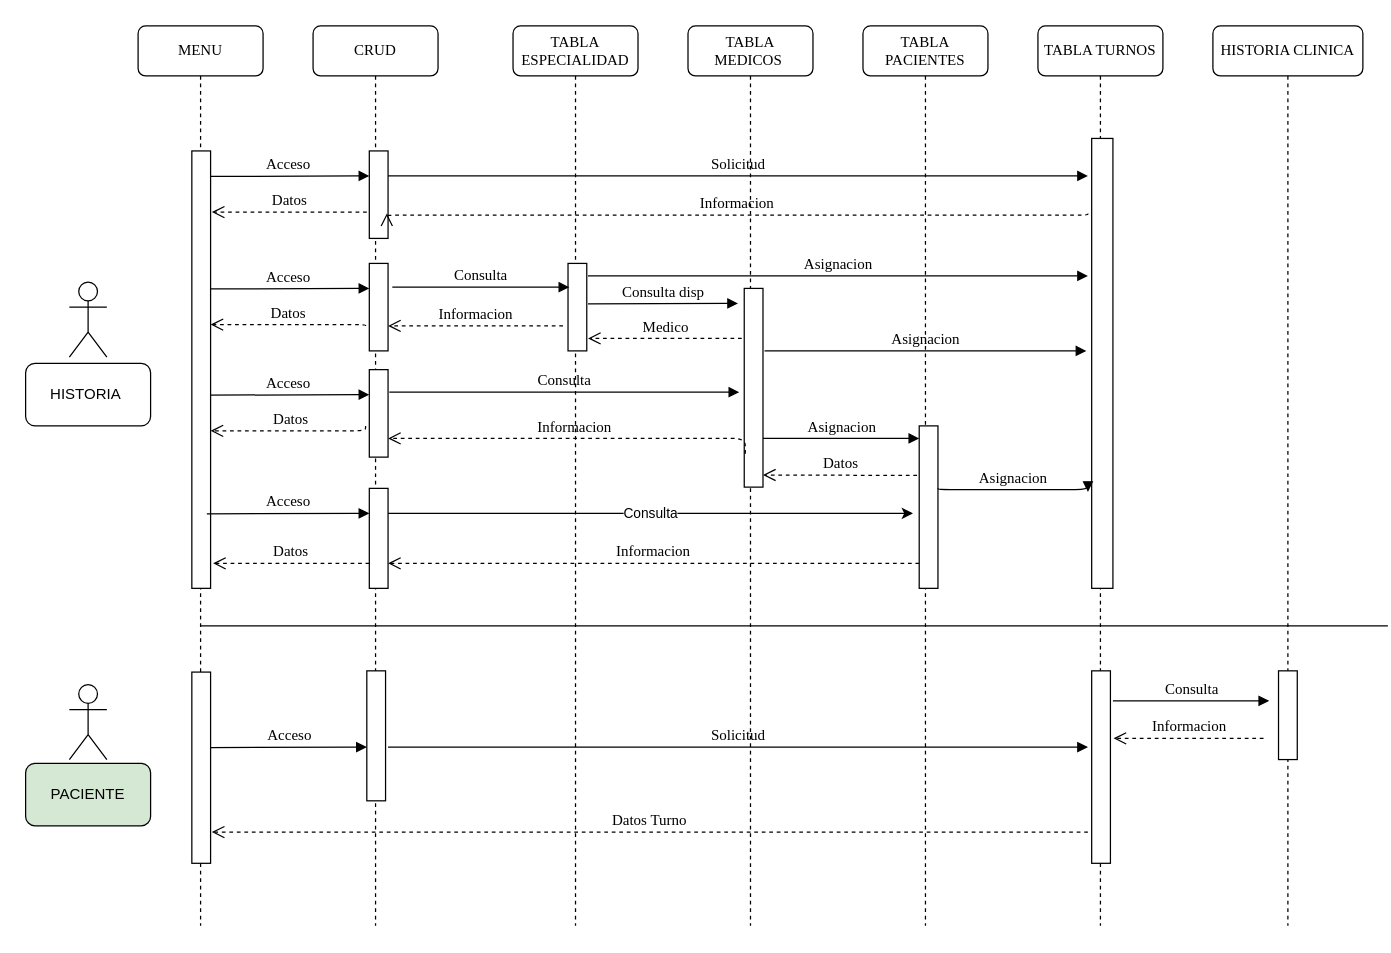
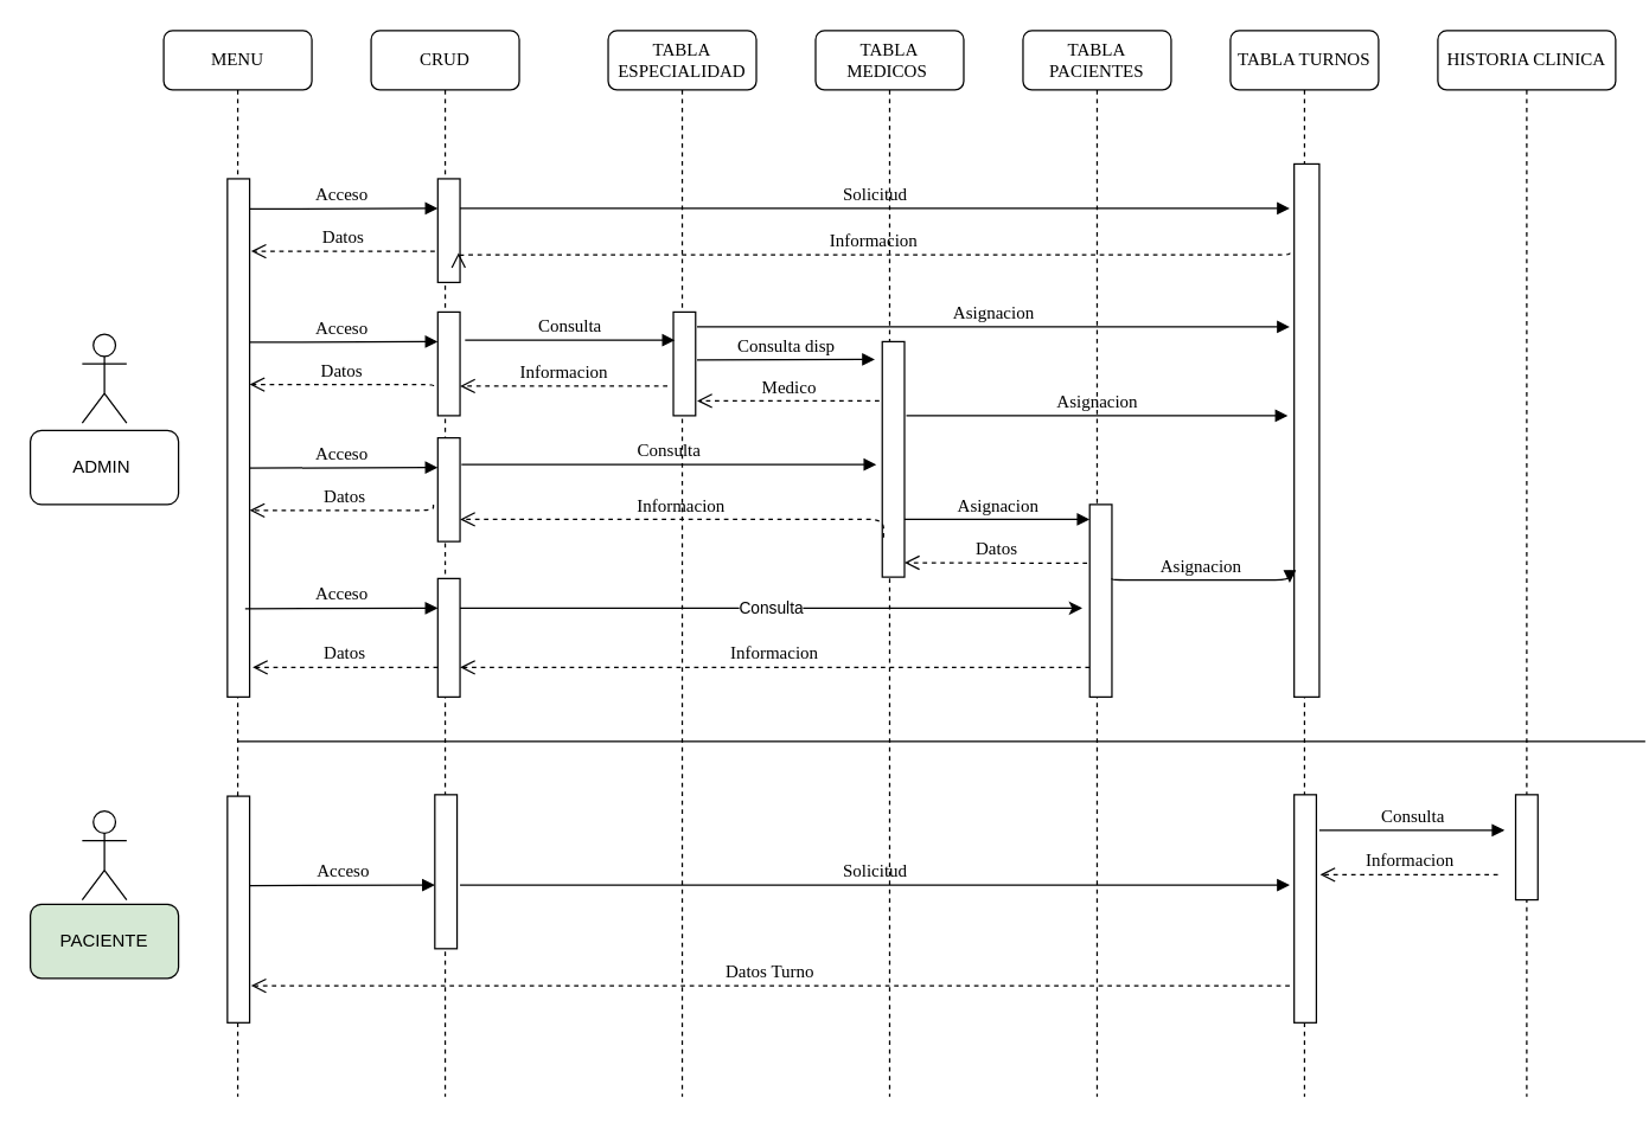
  <mxCell id="0" />
  <mxCell id="1" parent="0" />
  <mxCell id="2" value="CRUD" style="shape=umlLifeline;perimeter=lifelinePerimeter;whiteSpace=wrap;html=1;container=1;collapsible=0;recursiveResize=0;outlineConnect=0;rounded=1;shadow=0;comic=0;labelBackgroundColor=none;strokeWidth=1;fontFamily=Verdana;fontSize=12;align=center;" parent="1" vertex="1"><mxGeometry x="250" y="20" width="100" height="720" as="geometry" /></mxCell>
  <mxCell id="3" value="" style="html=1;points=[];perimeter=orthogonalPerimeter;rounded=0;shadow=0;comic=0;labelBackgroundColor=none;strokeWidth=1;fontFamily=Verdana;fontSize=12;align=center;" parent="2" vertex="1"><mxGeometry x="45" y="190" width="15" height="70" as="geometry" /></mxCell>
  <mxCell id="4" value="" style="html=1;points=[];perimeter=orthogonalPerimeter;rounded=0;shadow=0;comic=0;labelBackgroundColor=none;strokeWidth=1;fontFamily=Verdana;fontSize=12;align=center;" parent="2" vertex="1"><mxGeometry x="43" y="516" width="15" height="104" as="geometry" /></mxCell>
  <mxCell id="5" value="Acceso" style="html=1;verticalAlign=bottom;endArrow=block;entryX=0;entryY=0;labelBackgroundColor=none;fontFamily=Verdana;fontSize=12;edgeStyle=elbowEdgeStyle;elbow=vertical;" parent="2" edge="1"><mxGeometry relative="1" as="geometry"><mxPoint x="-85" y="210.412" as="sourcePoint" /><mxPoint x="45" y="210" as="targetPoint" /></mxGeometry></mxCell>
  <mxCell id="6" value="Datos" style="html=1;verticalAlign=bottom;endArrow=open;dashed=1;endSize=8;labelBackgroundColor=none;fontFamily=Verdana;fontSize=12;edgeStyle=elbowEdgeStyle;elbow=vertical;" parent="2" edge="1"><mxGeometry relative="1" as="geometry"><mxPoint x="-82" y="239" as="targetPoint" /><Array as="points"><mxPoint x="-2.5" y="238.96" /><mxPoint x="-17.5" y="229.5" /><mxPoint x="12.5" y="229.5" /></Array><mxPoint x="42" y="240" as="sourcePoint" /></mxGeometry></mxCell>
  <mxCell id="7" value="" style="html=1;points=[];perimeter=orthogonalPerimeter;rounded=0;shadow=0;comic=0;labelBackgroundColor=none;strokeWidth=1;fontFamily=Verdana;fontSize=12;align=center;" parent="2" vertex="1"><mxGeometry x="45" y="275" width="15" height="70" as="geometry" /></mxCell>
  <mxCell id="8" value="Acceso" style="html=1;verticalAlign=bottom;endArrow=block;entryX=0;entryY=0;labelBackgroundColor=none;fontFamily=Verdana;fontSize=12;edgeStyle=elbowEdgeStyle;elbow=vertical;" parent="2" edge="1"><mxGeometry relative="1" as="geometry"><mxPoint x="-85" y="295.412" as="sourcePoint" /><mxPoint x="45" y="295" as="targetPoint" /></mxGeometry></mxCell>
  <mxCell id="9" value="Datos" style="html=1;verticalAlign=bottom;endArrow=open;dashed=1;endSize=8;labelBackgroundColor=none;fontFamily=Verdana;fontSize=12;edgeStyle=elbowEdgeStyle;elbow=vertical;" parent="2" edge="1"><mxGeometry relative="1" as="geometry"><mxPoint x="-82" y="324" as="targetPoint" /><Array as="points"><mxPoint x="-2.5" y="323.96" /><mxPoint x="-17.5" y="314.5" /><mxPoint x="12.5" y="314.5" /></Array><mxPoint x="42" y="320" as="sourcePoint" /></mxGeometry></mxCell>
  <mxCell id="10" value="" style="html=1;points=[];perimeter=orthogonalPerimeter;rounded=0;shadow=0;comic=0;labelBackgroundColor=none;strokeWidth=1;fontFamily=Verdana;fontSize=12;align=center;" parent="2" vertex="1"><mxGeometry x="45" y="370" width="15" height="80" as="geometry" /></mxCell>
  <mxCell id="11" value="Acceso" style="html=1;verticalAlign=bottom;endArrow=block;labelBackgroundColor=none;fontFamily=Verdana;fontSize=12;edgeStyle=elbowEdgeStyle;elbow=vertical;" parent="2" edge="1"><mxGeometry relative="1" as="geometry"><mxPoint x="-82" y="577.412" as="sourcePoint" /><mxPoint x="43" y="577" as="targetPoint" /></mxGeometry></mxCell>
  <mxCell id="12" value="Informacion" style="html=1;verticalAlign=bottom;endArrow=open;dashed=1;endSize=8;labelBackgroundColor=none;fontFamily=Verdana;fontSize=12;edgeStyle=elbowEdgeStyle;elbow=vertical;" edge="1" parent="2"><mxGeometry relative="1" as="geometry"><mxPoint x="60" y="430" as="targetPoint" /><Array as="points"><mxPoint x="424.5" y="430" /><mxPoint x="409.5" y="420.54" /><mxPoint x="439.5" y="420.54" /></Array><mxPoint x="485" y="430" as="sourcePoint" /></mxGeometry></mxCell>
  <mxCell id="13" value="Datos" style="html=1;verticalAlign=bottom;endArrow=open;dashed=1;endSize=8;labelBackgroundColor=none;fontFamily=Verdana;fontSize=12;edgeStyle=elbowEdgeStyle;elbow=vertical;" edge="1" parent="2"><mxGeometry relative="1" as="geometry"><mxPoint x="-81" y="149" as="targetPoint" /><Array as="points"><mxPoint x="-1.5" y="148.96" /><mxPoint x="-16.5" y="139.5" /><mxPoint x="13.5" y="139.5" /></Array><mxPoint x="43" y="149" as="sourcePoint" /></mxGeometry></mxCell>
  <mxCell id="14" value="Acceso" style="html=1;verticalAlign=bottom;endArrow=block;entryX=0;entryY=0;labelBackgroundColor=none;fontFamily=Verdana;fontSize=12;edgeStyle=elbowEdgeStyle;elbow=vertical;" edge="1" parent="2"><mxGeometry relative="1" as="geometry"><mxPoint x="-85" y="120.412" as="sourcePoint" /><mxPoint x="45" y="120" as="targetPoint" /></mxGeometry></mxCell>
  <mxCell id="15" value="" style="html=1;points=[];perimeter=orthogonalPerimeter;rounded=0;shadow=0;comic=0;labelBackgroundColor=none;strokeWidth=1;fontFamily=Verdana;fontSize=12;align=center;" vertex="1" parent="2"><mxGeometry x="45" y="100" width="15" height="70" as="geometry" /></mxCell>
  <mxCell id="16" value="Datos Turno" style="html=1;verticalAlign=bottom;endArrow=open;dashed=1;endSize=8;labelBackgroundColor=none;fontFamily=Verdana;fontSize=12;edgeStyle=elbowEdgeStyle;elbow=vertical;" parent="2" edge="1"><mxGeometry relative="1" as="geometry"><mxPoint x="-81" y="645.04" as="targetPoint" /><Array as="points"><mxPoint x="-1.5" y="645" /><mxPoint x="-16.5" y="635.54" /><mxPoint x="13.5" y="635.54" /></Array><mxPoint x="620" y="645" as="sourcePoint" /></mxGeometry></mxCell>
  <mxCell id="17" value="TABLA MEDICOS&amp;nbsp;" style="shape=umlLifeline;perimeter=lifelinePerimeter;whiteSpace=wrap;html=1;container=1;collapsible=0;recursiveResize=0;outlineConnect=0;rounded=1;shadow=0;comic=0;labelBackgroundColor=none;strokeWidth=1;fontFamily=Verdana;fontSize=12;align=center;" parent="1" vertex="1"><mxGeometry x="550" y="20" width="100" height="720" as="geometry" /></mxCell>
  <mxCell id="18" style="edgeStyle=orthogonalEdgeStyle;rounded=0;orthogonalLoop=1;jettySize=auto;html=1;" edge="1" parent="17" source="19" target="17"><mxGeometry relative="1" as="geometry"><Array as="points"><mxPoint x="50" y="270" /><mxPoint x="50" y="270" /></Array></mxGeometry></mxCell>
  <mxCell id="19" value="" style="html=1;points=[];perimeter=orthogonalPerimeter;rounded=0;shadow=0;comic=0;labelBackgroundColor=none;strokeWidth=1;fontFamily=Verdana;fontSize=12;align=center;" parent="17" vertex="1"><mxGeometry x="45" y="210" width="15" height="159" as="geometry" /></mxCell>
  <mxCell id="20" value="Informacion" style="html=1;verticalAlign=bottom;endArrow=open;dashed=1;endSize=8;labelBackgroundColor=none;fontFamily=Verdana;fontSize=12;edgeStyle=elbowEdgeStyle;elbow=vertical;entryX=0.933;entryY=0.837;entryDx=0;entryDy=0;entryPerimeter=0;" edge="1" parent="17"><mxGeometry relative="1" as="geometry"><mxPoint x="-241.005" y="150.0" as="targetPoint" /><Array as="points"><mxPoint x="114.5" y="151.41" /><mxPoint x="99.5" y="141.95" /><mxPoint x="129.5" y="141.95" /></Array><mxPoint x="320" y="150" as="sourcePoint" /></mxGeometry></mxCell>
  <mxCell id="21" value="TABLA ESPECIALIDAD" style="shape=umlLifeline;perimeter=lifelinePerimeter;whiteSpace=wrap;html=1;container=1;collapsible=0;recursiveResize=0;outlineConnect=0;rounded=1;shadow=0;comic=0;labelBackgroundColor=none;strokeWidth=1;fontFamily=Verdana;fontSize=12;align=center;" parent="1" vertex="1"><mxGeometry x="410" y="20" width="100" height="720" as="geometry" /></mxCell>
  <mxCell id="22" value="" style="html=1;points=[];perimeter=orthogonalPerimeter;rounded=0;shadow=0;comic=0;labelBackgroundColor=none;strokeWidth=1;fontFamily=Verdana;fontSize=12;align=center;fontStyle=1" parent="21" vertex="1"><mxGeometry x="44" y="190" width="15" height="70" as="geometry" /></mxCell>
  <mxCell id="23" value="Informacion" style="html=1;verticalAlign=bottom;endArrow=open;dashed=1;endSize=8;labelBackgroundColor=none;fontFamily=Verdana;fontSize=12;edgeStyle=elbowEdgeStyle;elbow=vertical;" parent="21" edge="1"><mxGeometry x="-0.0" relative="1" as="geometry"><mxPoint x="-100" y="240.04" as="targetPoint" /><Array as="points"><mxPoint x="-20.5" y="240" /><mxPoint x="-35.5" y="230.54" /><mxPoint x="-5.5" y="230.54" /></Array><mxPoint x="40" y="240" as="sourcePoint" /><mxPoint as="offset" /></mxGeometry></mxCell>
  <mxCell id="24" value="Consulta" style="edgeStyle=orthogonalEdgeStyle;rounded=0;orthogonalLoop=1;jettySize=auto;html=1;" edge="1" parent="21"><mxGeometry relative="1" as="geometry"><mxPoint x="-100" y="390" as="sourcePoint" /><mxPoint x="320" y="390" as="targetPoint" /><mxPoint as="offset" /></mxGeometry></mxCell>
  <mxCell id="25" value="Consulta" style="html=1;verticalAlign=bottom;endArrow=block;entryX=-0.341;entryY=0.085;labelBackgroundColor=none;fontFamily=Verdana;fontSize=12;edgeStyle=elbowEdgeStyle;elbow=vertical;entryDx=0;entryDy=0;entryPerimeter=0;" parent="21" edge="1"><mxGeometry relative="1" as="geometry"><mxPoint x="-96.59" y="209.001" as="sourcePoint" /><mxPoint x="45.0" y="209.53" as="targetPoint" /></mxGeometry></mxCell>
  <mxCell id="26" value="Asignacion" style="html=1;verticalAlign=bottom;endArrow=block;labelBackgroundColor=none;fontFamily=Verdana;fontSize=12;edgeStyle=elbowEdgeStyle;elbow=vertical;" parent="21" edge="1"><mxGeometry x="0.002" relative="1" as="geometry"><mxPoint x="60" y="200" as="sourcePoint" /><mxPoint x="460" y="200" as="targetPoint" /><mxPoint as="offset" /></mxGeometry></mxCell>
  <mxCell id="27" value="Solicitud" style="html=1;verticalAlign=bottom;endArrow=block;labelBackgroundColor=none;fontFamily=Verdana;fontSize=12;edgeStyle=elbowEdgeStyle;elbow=vertical;" edge="1" parent="21"><mxGeometry relative="1" as="geometry"><mxPoint x="-100" y="577" as="sourcePoint" /><mxPoint x="460" y="577" as="targetPoint" /></mxGeometry></mxCell>
  <mxCell id="28" value="TABLA PACIENTES" style="shape=umlLifeline;perimeter=lifelinePerimeter;whiteSpace=wrap;html=1;container=1;collapsible=0;recursiveResize=0;outlineConnect=0;rounded=1;shadow=0;comic=0;labelBackgroundColor=none;strokeWidth=1;fontFamily=Verdana;fontSize=12;align=center;" parent="1" vertex="1"><mxGeometry x="690" y="20" width="100" height="720" as="geometry" /></mxCell>
  <mxCell id="29" value="" style="html=1;points=[];perimeter=orthogonalPerimeter;rounded=0;shadow=0;comic=0;labelBackgroundColor=none;strokeWidth=1;fontFamily=Verdana;fontSize=12;align=center;" parent="28" vertex="1"><mxGeometry x="45" y="320" width="15" height="130" as="geometry" /></mxCell>
  <mxCell id="30" value="Asignacion" style="html=1;verticalAlign=bottom;endArrow=block;labelBackgroundColor=none;fontFamily=Verdana;fontSize=12;edgeStyle=elbowEdgeStyle;elbow=vertical;" parent="28" edge="1"><mxGeometry relative="1" as="geometry"><mxPoint x="-80" y="330" as="sourcePoint" /><mxPoint x="45" y="330" as="targetPoint" /></mxGeometry></mxCell>
  <mxCell id="31" value="Asignacion" style="html=1;verticalAlign=bottom;endArrow=block;labelBackgroundColor=none;fontFamily=Verdana;fontSize=12;edgeStyle=elbowEdgeStyle;elbow=vertical;" parent="28" edge="1"><mxGeometry relative="1" as="geometry"><mxPoint x="-78.75" y="260" as="sourcePoint" /><mxPoint x="178.75" y="260.286" as="targetPoint" /></mxGeometry></mxCell>
  <mxCell id="32" value="HISTORIA CLINICA" style="shape=umlLifeline;perimeter=lifelinePerimeter;whiteSpace=wrap;html=1;container=1;collapsible=0;recursiveResize=0;outlineConnect=0;rounded=1;shadow=0;comic=0;labelBackgroundColor=none;strokeWidth=1;fontFamily=Verdana;fontSize=12;align=center;" parent="1" vertex="1"><mxGeometry x="970" y="20" width="120" height="720" as="geometry" /></mxCell>
  <mxCell id="33" value="" style="html=1;points=[];perimeter=orthogonalPerimeter;rounded=0;shadow=0;comic=0;labelBackgroundColor=none;strokeWidth=1;fontFamily=Verdana;fontSize=12;align=center;" parent="32" vertex="1"><mxGeometry x="52.5" y="516" width="15" height="71" as="geometry" /></mxCell>
  <mxCell id="34" value="Informacion" style="html=1;verticalAlign=bottom;endArrow=open;dashed=1;endSize=8;labelBackgroundColor=none;fontFamily=Verdana;fontSize=12;edgeStyle=elbowEdgeStyle;elbow=vertical;" parent="32" edge="1"><mxGeometry relative="1" as="geometry"><mxPoint x="-79.5" y="570" as="targetPoint" /><Array as="points"><mxPoint x="-10" y="570" /><mxPoint x="-25" y="560.54" /><mxPoint x="5" y="560.54" /></Array><mxPoint x="40.5" y="570" as="sourcePoint" /></mxGeometry></mxCell>
  <mxCell id="35" value="Consulta" style="html=1;verticalAlign=bottom;endArrow=block;labelBackgroundColor=none;fontFamily=Verdana;fontSize=12;edgeStyle=elbowEdgeStyle;elbow=vertical;" edge="1" parent="32"><mxGeometry relative="1" as="geometry"><mxPoint x="-80" y="540" as="sourcePoint" /><mxPoint x="45" y="540" as="targetPoint" /></mxGeometry></mxCell>
  <mxCell id="36" value="MENU" style="shape=umlLifeline;perimeter=lifelinePerimeter;whiteSpace=wrap;html=1;container=1;collapsible=0;recursiveResize=0;outlineConnect=0;rounded=1;shadow=0;comic=0;labelBackgroundColor=none;strokeWidth=1;fontFamily=Verdana;fontSize=12;align=center;" parent="1" vertex="1"><mxGeometry x="110" y="20" width="100" height="720" as="geometry" /></mxCell>
  <mxCell id="37" value="" style="html=1;points=[];perimeter=orthogonalPerimeter;rounded=0;shadow=0;comic=0;labelBackgroundColor=none;strokeWidth=1;fontFamily=Verdana;fontSize=12;align=center;" parent="36" vertex="1"><mxGeometry x="43" y="100" width="15" height="350" as="geometry" /></mxCell>
  <mxCell id="38" value="" style="endArrow=none;html=1;rounded=0;" edge="1" parent="36" source="36"><mxGeometry width="50" height="50" relative="1" as="geometry"><mxPoint x="-100" y="480" as="sourcePoint" /><mxPoint x="1000" y="480" as="targetPoint" /></mxGeometry></mxCell>
  <mxCell id="39" value="" style="html=1;points=[];perimeter=orthogonalPerimeter;rounded=0;shadow=0;comic=0;labelBackgroundColor=none;strokeWidth=1;fontFamily=Verdana;fontSize=12;align=center;" vertex="1" parent="36"><mxGeometry x="43" y="517" width="15" height="153" as="geometry" /></mxCell>
- <mxCell id="40" value="HISTORIA&amp;nbsp;" style="rounded=1;whiteSpace=wrap;html=1;" parent="1" vertex="1"><mxGeometry x="20" y="290" width="100" height="50" as="geometry" /></mxCell>
+ <mxCell id="40" value="ADMIN&amp;nbsp;" style="rounded=1;whiteSpace=wrap;html=1;" parent="1" vertex="1"><mxGeometry x="20" y="290" width="100" height="50" as="geometry" /></mxCell>
  <mxCell id="41" value="PACIENTE" style="rounded=1;whiteSpace=wrap;html=1;fillColor=#d5e8d4;" parent="1" vertex="1"><mxGeometry x="20" y="610" width="100" height="50" as="geometry" /></mxCell>
  <mxCell id="42" value="TABLA TURNOS" style="shape=umlLifeline;perimeter=lifelinePerimeter;whiteSpace=wrap;html=1;container=1;collapsible=0;recursiveResize=0;outlineConnect=0;rounded=1;shadow=0;comic=0;labelBackgroundColor=none;strokeWidth=1;fontFamily=Verdana;fontSize=12;align=center;" parent="1" vertex="1"><mxGeometry x="830" y="20" width="100" height="720" as="geometry" /></mxCell>
  <mxCell id="43" value="" style="html=1;points=[];perimeter=orthogonalPerimeter;rounded=0;shadow=0;comic=0;labelBackgroundColor=none;strokeWidth=1;fontFamily=Verdana;fontSize=12;align=center;" parent="42" vertex="1"><mxGeometry x="43" y="90" width="17" height="360" as="geometry" /></mxCell>
  <mxCell id="44" value="" style="html=1;points=[];perimeter=orthogonalPerimeter;rounded=0;shadow=0;comic=0;labelBackgroundColor=none;strokeWidth=1;fontFamily=Verdana;fontSize=12;align=center;" vertex="1" parent="42"><mxGeometry x="43" y="516" width="15" height="154" as="geometry" /></mxCell>
  <mxCell id="45" value="Asignacion" style="html=1;verticalAlign=bottom;endArrow=block;labelBackgroundColor=none;fontFamily=Verdana;fontSize=12;edgeStyle=elbowEdgeStyle;elbow=vertical;exitX=0.5;exitY=0.093;exitDx=0;exitDy=0;exitPerimeter=0;" parent="1" edge="1"><mxGeometry relative="1" as="geometry"><mxPoint x="750" y="390" as="sourcePoint" /><mxPoint x="870" y="392.84" as="targetPoint" /></mxGeometry></mxCell>
  <mxCell id="46" value="Datos" style="html=1;verticalAlign=bottom;endArrow=open;dashed=1;endSize=8;labelBackgroundColor=none;fontFamily=Verdana;fontSize=12;edgeStyle=elbowEdgeStyle;elbow=vertical;" parent="1" edge="1"><mxGeometry relative="1" as="geometry"><mxPoint x="170" y="450" as="targetPoint" /><Array as="points"><mxPoint x="245.5" y="450" /><mxPoint x="230.5" y="440.54" /><mxPoint x="260.5" y="440.54" /></Array><mxPoint x="295" y="450" as="sourcePoint" /></mxGeometry></mxCell>
  <mxCell id="47" value="Acceso" style="html=1;verticalAlign=bottom;endArrow=block;entryX=0;entryY=0;labelBackgroundColor=none;fontFamily=Verdana;fontSize=12;edgeStyle=elbowEdgeStyle;elbow=vertical;" parent="1" edge="1"><mxGeometry relative="1" as="geometry"><mxPoint x="165" y="410.412" as="sourcePoint" /><mxPoint x="295" y="410" as="targetPoint" /></mxGeometry></mxCell>
  <mxCell id="48" value="Medico" style="html=1;verticalAlign=bottom;endArrow=open;dashed=1;endSize=8;labelBackgroundColor=none;fontFamily=Verdana;fontSize=12;edgeStyle=elbowEdgeStyle;elbow=vertical;" parent="1" edge="1"><mxGeometry x="-0.016" relative="1" as="geometry"><mxPoint x="470" y="270" as="targetPoint" /><Array as="points"><mxPoint x="544.5" y="270" /><mxPoint x="529.5" y="260.54" /><mxPoint x="559.5" y="260.54" /></Array><mxPoint x="593" y="270" as="sourcePoint" /><mxPoint as="offset" /></mxGeometry></mxCell>
  <mxCell id="49" value="Solicitud" style="html=1;verticalAlign=bottom;endArrow=block;labelBackgroundColor=none;fontFamily=Verdana;fontSize=12;edgeStyle=elbowEdgeStyle;elbow=vertical;" edge="1" parent="1"><mxGeometry relative="1" as="geometry"><mxPoint x="310" y="140" as="sourcePoint" /><mxPoint x="870" y="140" as="targetPoint" /></mxGeometry></mxCell>
  <mxCell id="50" value="Datos" style="html=1;verticalAlign=bottom;endArrow=open;dashed=1;endSize=8;labelBackgroundColor=none;fontFamily=Verdana;fontSize=12;edgeStyle=elbowEdgeStyle;elbow=vertical;exitX=-0.114;exitY=0.305;exitDx=0;exitDy=0;exitPerimeter=0;" edge="1" parent="1" source="29"><mxGeometry relative="1" as="geometry"><mxPoint x="610" y="379" as="targetPoint" /><Array as="points"><mxPoint x="669.5" y="379.29" /><mxPoint x="654.5" y="369.83" /><mxPoint x="684.5" y="369.83" /></Array><mxPoint x="730" y="379" as="sourcePoint" /></mxGeometry></mxCell>
  <mxCell id="51" value="Consulta" style="html=1;verticalAlign=bottom;endArrow=block;labelBackgroundColor=none;fontFamily=Verdana;fontSize=12;edgeStyle=elbowEdgeStyle;elbow=vertical;" edge="1" parent="1"><mxGeometry relative="1" as="geometry"><mxPoint x="311" y="313" as="sourcePoint" /><mxPoint x="591" y="313" as="targetPoint" /></mxGeometry></mxCell>
  <mxCell id="52" value="Informacion" style="html=1;verticalAlign=bottom;endArrow=open;dashed=1;endSize=8;labelBackgroundColor=none;fontFamily=Verdana;fontSize=12;edgeStyle=elbowEdgeStyle;elbow=vertical;exitX=0.057;exitY=0.832;exitDx=0;exitDy=0;exitPerimeter=0;" edge="1" parent="1" source="19" target="7"><mxGeometry relative="1" as="geometry"><mxPoint x="450" y="270.04" as="targetPoint" /><Array as="points"><mxPoint x="490" y="350" /><mxPoint x="560" y="320" /><mxPoint x="529.5" y="270" /><mxPoint x="514.5" y="260.54" /><mxPoint x="544.5" y="260.54" /></Array><mxPoint x="590" y="320" as="sourcePoint" /></mxGeometry></mxCell>
  <mxCell id="53" value="Consulta disp" style="html=1;verticalAlign=bottom;endArrow=block;labelBackgroundColor=none;fontFamily=Verdana;fontSize=12;edgeStyle=elbowEdgeStyle;elbow=vertical;" edge="1" parent="1"><mxGeometry relative="1" as="geometry"><mxPoint x="470" y="242.29" as="sourcePoint" /><mxPoint x="590" y="242" as="targetPoint" /></mxGeometry></mxCell>
  <mxCell id="54" value="" style="shape=umlActor;verticalLabelPosition=bottom;verticalAlign=top;html=1;outlineConnect=0;" vertex="1" parent="1"><mxGeometry x="55" y="225" width="30" height="60" as="geometry" /></mxCell>
  <mxCell id="55" value="" style="shape=umlActor;verticalLabelPosition=bottom;verticalAlign=top;html=1;outlineConnect=0;" vertex="1" parent="1"><mxGeometry x="55" y="547" width="30" height="60" as="geometry" /></mxCell>
